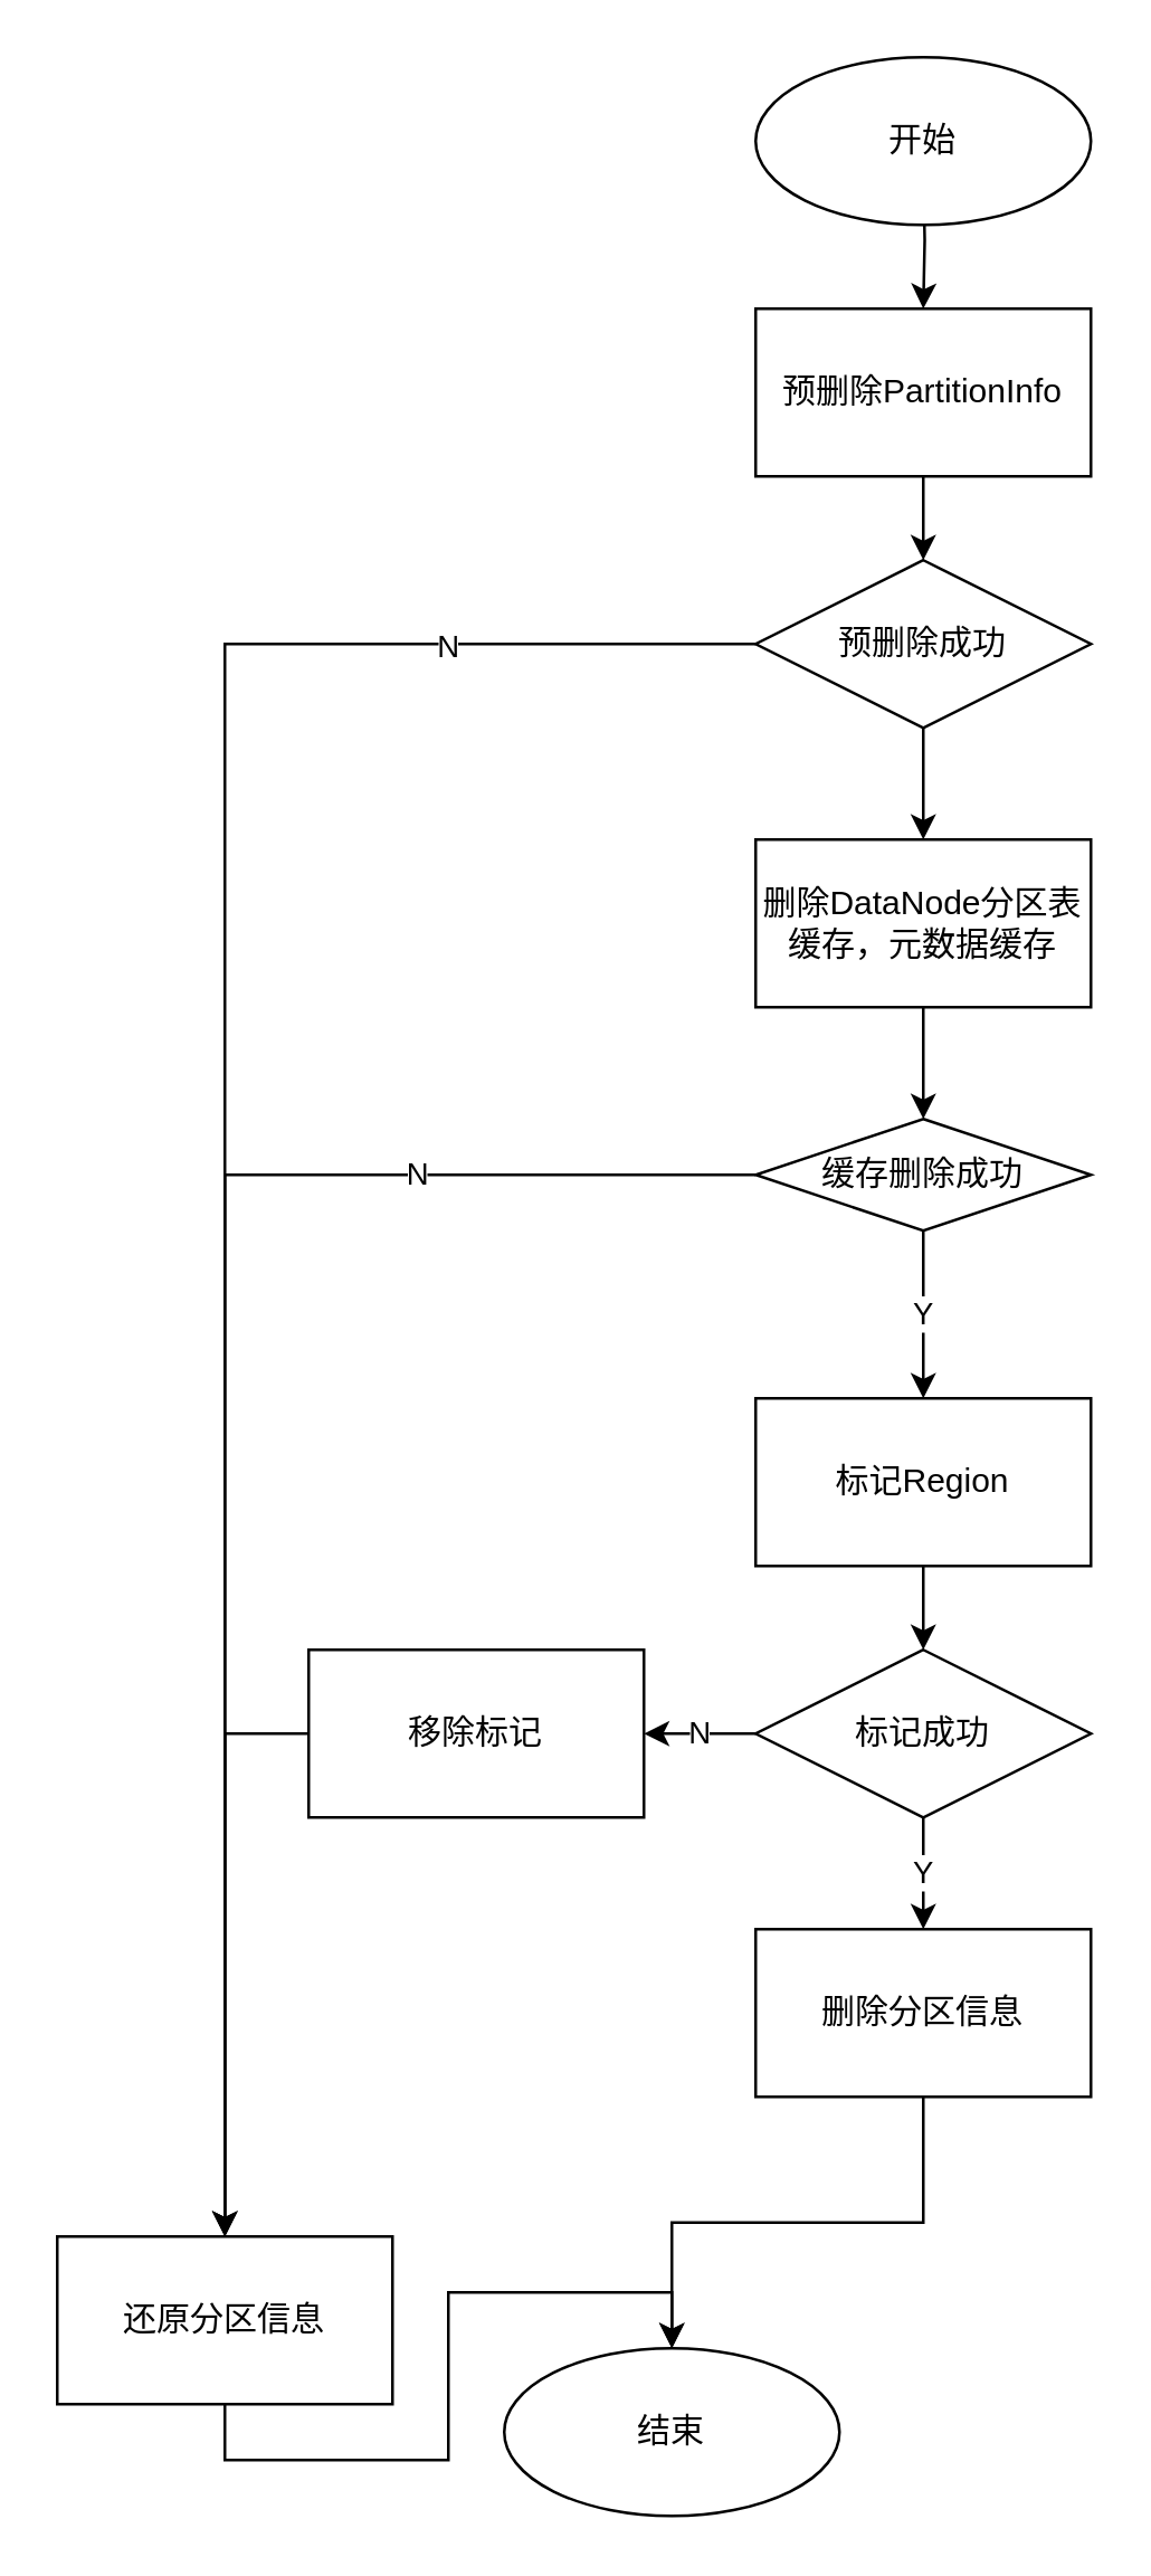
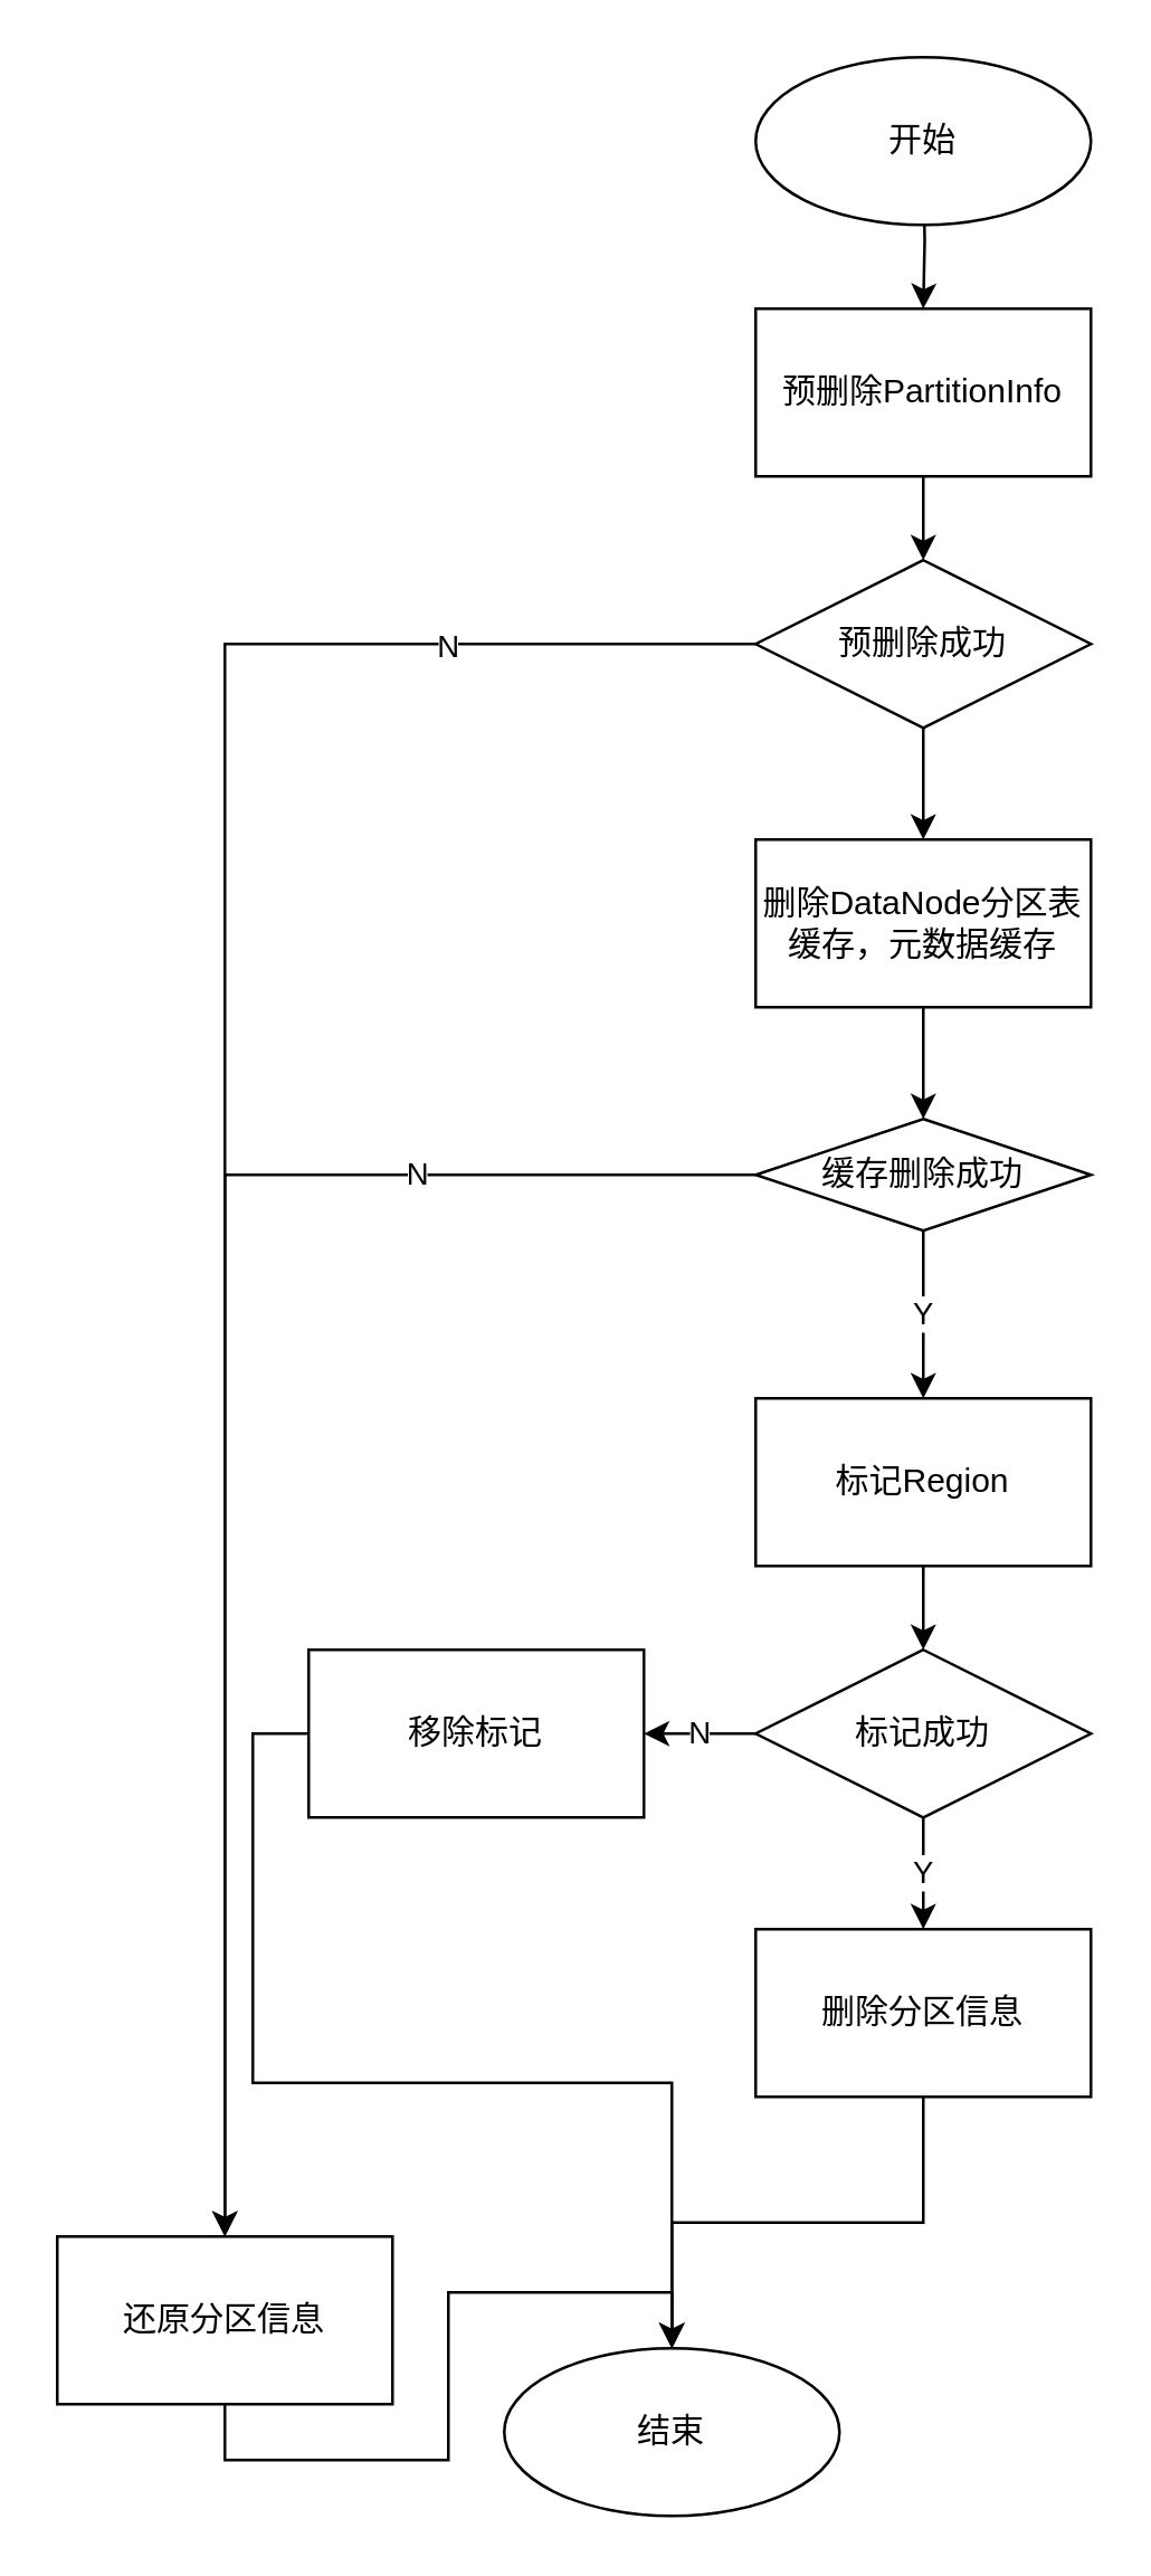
  <mxCell id="0" />
  <mxCell id="1" parent="0" />
  <mxCell id="2" value="" style="edgeStyle=orthogonalEdgeStyle;rounded=0;orthogonalLoop=1;jettySize=auto;html=1;" edge="1" parent="1" source="3" target="8"><mxGeometry relative="1" as="geometry" /></mxCell>
  <mxCell id="3" value="预删除PartitionInfo" style="rounded=0;whiteSpace=wrap;html=1;" vertex="1" parent="1"><mxGeometry x="270" y="110" width="120" height="60" as="geometry" /></mxCell>
  <mxCell id="4" style="edgeStyle=orthogonalEdgeStyle;rounded=0;orthogonalLoop=1;jettySize=auto;html=1;exitX=0.5;exitY=1;exitDx=0;exitDy=0;" edge="1" parent="1" target="3"><mxGeometry relative="1" as="geometry"><mxPoint x="330" y="60" as="sourcePoint" /></mxGeometry></mxCell>
  <mxCell id="5" style="edgeStyle=orthogonalEdgeStyle;rounded=0;orthogonalLoop=1;jettySize=auto;html=1;exitX=0.5;exitY=1;exitDx=0;exitDy=0;" edge="1" parent="1" source="8" target="13"><mxGeometry relative="1" as="geometry" /></mxCell>
  <mxCell id="6" style="edgeStyle=orthogonalEdgeStyle;rounded=0;orthogonalLoop=1;jettySize=auto;html=1;exitX=0;exitY=0.5;exitDx=0;exitDy=0;" edge="1" parent="1" source="8" target="22"><mxGeometry relative="1" as="geometry" /></mxCell>
  <mxCell id="7" value="N" style="edgeLabel;html=1;align=center;verticalAlign=middle;resizable=0;points=[];" vertex="1" connectable="0" parent="6"><mxGeometry x="-0.709" relative="1" as="geometry"><mxPoint as="offset" /></mxGeometry></mxCell>
  <mxCell id="8" value="预删除成功" style="rhombus;whiteSpace=wrap;html=1;rounded=0;" vertex="1" parent="1"><mxGeometry x="270" y="200" width="120" height="60" as="geometry" /></mxCell>
  <mxCell id="9" value="Y" style="edgeStyle=orthogonalEdgeStyle;rounded=0;orthogonalLoop=1;jettySize=auto;html=1;exitX=0.5;exitY=1;exitDx=0;exitDy=0;entryX=0.5;entryY=0;entryDx=0;entryDy=0;" edge="1" parent="1" source="11" target="15"><mxGeometry relative="1" as="geometry" /></mxCell>
  <mxCell id="10" value="N" style="edgeStyle=orthogonalEdgeStyle;rounded=0;orthogonalLoop=1;jettySize=auto;html=1;exitX=0;exitY=0.5;exitDx=0;exitDy=0;" edge="1" parent="1" source="11" target="22"><mxGeometry x="-0.575" relative="1" as="geometry"><mxPoint as="offset" /></mxGeometry></mxCell>
  <mxCell id="11" value="缓存删除成功" style="rhombus;whiteSpace=wrap;html=1;rounded=0;" vertex="1" parent="1"><mxGeometry x="270" y="400" width="120" height="40" as="geometry" /></mxCell>
  <mxCell id="12" style="edgeStyle=orthogonalEdgeStyle;rounded=0;orthogonalLoop=1;jettySize=auto;html=1;exitX=0.5;exitY=1;exitDx=0;exitDy=0;entryX=0.5;entryY=0;entryDx=0;entryDy=0;" edge="1" parent="1" source="13" target="11"><mxGeometry relative="1" as="geometry" /></mxCell>
  <mxCell id="13" value="删除DataNode分区表缓存，元数据缓存" style="rounded=0;whiteSpace=wrap;html=1;" vertex="1" parent="1"><mxGeometry x="270" y="300" width="120" height="60" as="geometry" /></mxCell>
  <mxCell id="14" style="edgeStyle=orthogonalEdgeStyle;rounded=0;orthogonalLoop=1;jettySize=auto;html=1;exitX=0.5;exitY=1;exitDx=0;exitDy=0;entryX=0.5;entryY=0;entryDx=0;entryDy=0;" edge="1" parent="1" source="15" target="18"><mxGeometry relative="1" as="geometry" /></mxCell>
  <mxCell id="15" value="标记Region" style="rounded=0;whiteSpace=wrap;html=1;" vertex="1" parent="1"><mxGeometry x="270" y="500" width="120" height="60" as="geometry" /></mxCell>
  <mxCell id="16" value="Y" style="edgeStyle=orthogonalEdgeStyle;rounded=0;orthogonalLoop=1;jettySize=auto;html=1;exitX=0.5;exitY=1;exitDx=0;exitDy=0;entryX=0.5;entryY=0;entryDx=0;entryDy=0;" edge="1" parent="1" source="18" target="20"><mxGeometry relative="1" as="geometry" /></mxCell>
  <mxCell id="17" value="N" style="edgeStyle=orthogonalEdgeStyle;rounded=0;orthogonalLoop=1;jettySize=auto;html=1;exitX=0;exitY=0.5;exitDx=0;exitDy=0;entryX=1;entryY=0.5;entryDx=0;entryDy=0;" edge="1" parent="1" source="18" target="26"><mxGeometry relative="1" as="geometry" /></mxCell>
  <mxCell id="18" value="标记成功" style="rhombus;whiteSpace=wrap;html=1;rounded=0;" vertex="1" parent="1"><mxGeometry x="270" y="590" width="120" height="60" as="geometry" /></mxCell>
  <mxCell id="19" value="" style="edgeStyle=orthogonalEdgeStyle;rounded=0;orthogonalLoop=1;jettySize=auto;html=1;" edge="1" parent="1" source="20" target="23"><mxGeometry relative="1" as="geometry" /></mxCell>
  <mxCell id="20" value="删除分区信息" style="rounded=0;whiteSpace=wrap;html=1;" vertex="1" parent="1"><mxGeometry x="270" y="690" width="120" height="60" as="geometry" /></mxCell>
  <mxCell id="21" style="edgeStyle=orthogonalEdgeStyle;rounded=0;orthogonalLoop=1;jettySize=auto;html=1;exitX=0.5;exitY=1;exitDx=0;exitDy=0;entryX=0.5;entryY=0;entryDx=0;entryDy=0;" edge="1" parent="1" source="22" target="23"><mxGeometry relative="1" as="geometry" /></mxCell>
  <mxCell id="22" value="还原分区信息" style="rounded=0;whiteSpace=wrap;html=1;" vertex="1" parent="1"><mxGeometry x="20" y="800" width="120" height="60" as="geometry" /></mxCell>
  <mxCell id="23" value="结束" style="ellipse;whiteSpace=wrap;html=1;rounded=0;" vertex="1" parent="1"><mxGeometry x="180" y="840" width="120" height="60" as="geometry" /></mxCell>
  <mxCell id="24" value="开始" style="ellipse;whiteSpace=wrap;html=1;rounded=0;" vertex="1" parent="1"><mxGeometry x="270" y="20" width="120" height="60" as="geometry" /></mxCell>
- <mxCell id="25" style="edgeStyle=orthogonalEdgeStyle;rounded=0;orthogonalLoop=1;jettySize=auto;html=1;exitX=0;exitY=0.5;exitDx=0;exitDy=0;" edge="1" parent="1" source="26" target="22"><mxGeometry relative="1" as="geometry" /></mxCell>
+ <mxCell id="25" style="edgeStyle=orthogonalEdgeStyle;rounded=0;orthogonalLoop=1;jettySize=auto;html=1;exitX=0;exitY=0.5;exitDx=0;exitDy=0;" edge="1" parent="1" source="26" target="23"><mxGeometry relative="1" as="geometry" /></mxCell>
  <mxCell id="26" value="移除标记" style="rounded=0;whiteSpace=wrap;html=1;" vertex="1" parent="1"><mxGeometry x="110" y="590" width="120" height="60" as="geometry" /></mxCell>
